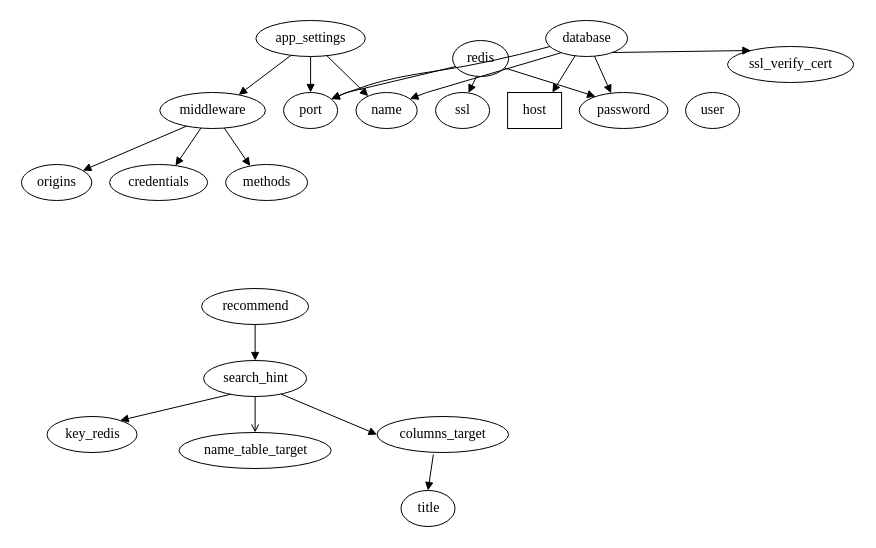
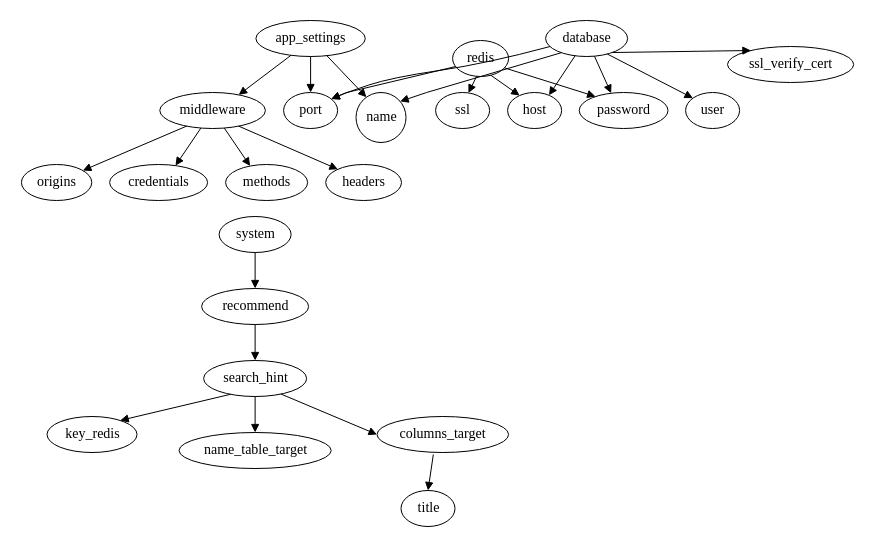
  <mxCell id="0" />
  <mxCell id="1" parent="0" />
  <mxCell id="2" value="&lt;font style='font-size: 14.0px;' face='Times New Roman,serif' color='#000000'&gt;app_settings&lt;/font&gt;" style="ellipse;verticalAlign=middle;html=1;rounded=0;labelBackgroundColor=none;strokeColor=black;fillColor=none;strokeWidth=1;dashed=0;" parent="1" vertex="1"><mxGeometry x="255.41" y="20" width="109.38" height="36" as="geometry" /></mxCell>
  <mxCell id="3" value="&lt;font style='font-size: 14.0px;' face='Times New Roman,serif' color='#000000'&gt;port&lt;/font&gt;" style="ellipse;verticalAlign=middle;html=1;rounded=0;labelBackgroundColor=none;strokeColor=black;fillColor=none;strokeWidth=1;dashed=0;" parent="1" vertex="1"><mxGeometry x="283.1" y="92" width="54" height="36" as="geometry" /></mxCell>
- <mxCell id="4" value="&lt;font style='font-size: 14.0px;' face='Times New Roman,serif' color='#000000'&gt;name&lt;/font&gt;" style="ellipse;verticalAlign=middle;html=1;rounded=0;labelBackgroundColor=none;strokeColor=black;fillColor=none;strokeWidth=1;dashed=0;" parent="1" vertex="1"><mxGeometry x="355.51" y="92" width="61.18" height="36" as="geometry" /></mxCell>
+ <mxCell id="4" value="&lt;font style='font-size: 14.0px;' face='Times New Roman,serif' color='#000000'&gt;name&lt;/font&gt;" style="ellipse;verticalAlign=middle;html=1;rounded=0;labelBackgroundColor=none;strokeColor=black;fillColor=none;strokeWidth=1;dashed=0;" parent="1" vertex="1"><mxGeometry x="355.51" y="92" width="50" height="50" as="geometry" /></mxCell>
  <mxCell id="5" value="&lt;font style='font-size: 14.0px;' face='Times New Roman,serif' color='#000000'&gt;middleware&lt;/font&gt;" style="ellipse;verticalAlign=middle;html=1;rounded=0;labelBackgroundColor=none;strokeColor=black;fillColor=none;strokeWidth=1;dashed=0;" parent="1" vertex="1"><mxGeometry x="159.31" y="92" width="105.58" height="36" as="geometry" /></mxCell>
  <mxCell id="6" value="&lt;font style='font-size: 14.0px;' face='Times New Roman,serif' color='#000000'&gt;origins&lt;/font&gt;" style="ellipse;verticalAlign=middle;html=1;rounded=0;labelBackgroundColor=none;strokeColor=black;fillColor=none;strokeWidth=1;dashed=0;" parent="1" vertex="1"><mxGeometry x="20.91" y="164" width="70.38" height="36" as="geometry" /></mxCell>
  <mxCell id="7" value="&lt;font style='font-size: 14.0px;' face='Times New Roman,serif' color='#000000'&gt;credentials&lt;/font&gt;" style="ellipse;verticalAlign=middle;html=1;rounded=0;labelBackgroundColor=none;strokeColor=black;fillColor=none;strokeWidth=1;dashed=0;" parent="1" vertex="1"><mxGeometry x="109.11" y="164" width="97.98" height="36" as="geometry" /></mxCell>
  <mxCell id="8" value="&lt;font style='font-size: 14.0px;' face='Times New Roman,serif' color='#000000'&gt;methods&lt;/font&gt;" style="ellipse;verticalAlign=middle;html=1;rounded=0;labelBackgroundColor=none;strokeColor=black;fillColor=none;strokeWidth=1;dashed=0;" parent="1" vertex="1"><mxGeometry x="225.1" y="164" width="82" height="36" as="geometry" /></mxCell>
+ <mxCell id="9" value="&lt;font style='font-size: 14.0px;' face='Times New Roman,serif' color='#000000'&gt;headers&lt;/font&gt;" style="ellipse;verticalAlign=middle;html=1;rounded=0;labelBackgroundColor=none;strokeColor=black;fillColor=none;strokeWidth=1;dashed=0;" parent="1" vertex="1"><mxGeometry x="325.21" y="164" width="75.78" height="36" as="geometry" /></mxCell>
  <mxCell id="10" value="&lt;font style='font-size: 14.0px;' face='Times New Roman,serif' color='#000000'&gt;redis&lt;/font&gt;" style="ellipse;verticalAlign=middle;html=1;rounded=0;labelBackgroundColor=none;strokeColor=black;fillColor=none;strokeWidth=1;dashed=0;" parent="1" vertex="1"><mxGeometry x="452.1" y="40" width="56" height="36" as="geometry" /></mxCell>
- <mxCell id="11" value="&lt;font style='font-size: 14.0px;' face='Times New Roman,serif' color='#000000'&gt;host&lt;/font&gt;" style="verticalAlign=middle;html=1;labelBackgroundColor=none;strokeColor=black;fillColor=none;strokeWidth=1;dashed=0;rounded=0;" parent="1" vertex="1"><mxGeometry x="507.1" y="92" width="54" height="36" as="geometry" /></mxCell>
+ <mxCell id="11" value="&lt;font style='font-size: 14.0px;' face='Times New Roman,serif' color='#000000'&gt;host&lt;/font&gt;" style="ellipse;verticalAlign=middle;html=1;rounded=0;labelBackgroundColor=none;strokeColor=black;fillColor=none;strokeWidth=1;dashed=0;" parent="1" vertex="1"><mxGeometry x="507.1" y="92" width="54" height="36" as="geometry" /></mxCell>
  <mxCell id="12" value="&lt;font style='font-size: 14.0px;' face='Times New Roman,serif' color='#000000'&gt;password&lt;/font&gt;" style="ellipse;verticalAlign=middle;html=1;rounded=0;labelBackgroundColor=none;strokeColor=black;fillColor=none;strokeWidth=1;dashed=0;" parent="1" vertex="1"><mxGeometry x="578.71" y="92" width="88.78" height="36" as="geometry" /></mxCell>
  <mxCell id="13" value="&lt;font style='font-size: 14.0px;' face='Times New Roman,serif' color='#000000'&gt;ssl&lt;/font&gt;" style="ellipse;verticalAlign=middle;html=1;rounded=0;labelBackgroundColor=none;strokeColor=black;fillColor=none;strokeWidth=1;dashed=0;" parent="1" vertex="1"><mxGeometry x="435.1" y="92" width="54" height="36" as="geometry" /></mxCell>
  <mxCell id="14" value="&lt;font style='font-size: 14.0px;' face='Times New Roman,serif' color='#000000'&gt;database&lt;/font&gt;" style="ellipse;verticalAlign=middle;html=1;rounded=0;labelBackgroundColor=none;strokeColor=black;fillColor=none;strokeWidth=1;dashed=0;" parent="1" vertex="1"><mxGeometry x="545.1" y="20" width="82" height="36" as="geometry" /></mxCell>
  <mxCell id="15" value="&lt;font style='font-size: 14.0px;' face='Times New Roman,serif' color='#000000'&gt;user&lt;/font&gt;" style="ellipse;verticalAlign=middle;html=1;rounded=0;labelBackgroundColor=none;strokeColor=black;fillColor=none;strokeWidth=1;dashed=0;" parent="1" vertex="1"><mxGeometry x="685.1" y="92" width="54" height="36" as="geometry" /></mxCell>
  <mxCell id="16" value="&lt;font style='font-size: 14.0px;' face='Times New Roman,serif' color='#000000'&gt;ssl_verify_cert&lt;/font&gt;" style="ellipse;verticalAlign=middle;html=1;rounded=0;labelBackgroundColor=none;strokeColor=black;fillColor=none;strokeWidth=1;dashed=0;" parent="1" vertex="1"><mxGeometry x="727" y="46" width="126.18" height="36" as="geometry" /></mxCell>
+ <mxCell id="17" value="&lt;font style='font-size: 14.0px;' face='Times New Roman,serif' color='#000000'&gt;system&lt;/font&gt;" style="ellipse;verticalAlign=middle;html=1;rounded=0;labelBackgroundColor=none;strokeColor=black;fillColor=none;strokeWidth=1;dashed=0;" parent="1" vertex="1"><mxGeometry x="218.61" y="216" width="72" height="36" as="geometry" /></mxCell>
  <mxCell id="18" value="&lt;font style='font-size: 14.0px;' face='Times New Roman,serif' color='#000000'&gt;recommend&lt;/font&gt;" style="ellipse;verticalAlign=middle;html=1;rounded=0;labelBackgroundColor=none;strokeColor=black;fillColor=none;strokeWidth=1;dashed=0;" parent="1" vertex="1"><mxGeometry x="201.11" y="288" width="107" height="36" as="geometry" /></mxCell>
  <mxCell id="19" value="&lt;font style='font-size: 14.0px;' face='Times New Roman,serif' color='#000000'&gt;search_hint&lt;/font&gt;" style="ellipse;verticalAlign=middle;html=1;rounded=0;labelBackgroundColor=none;strokeColor=black;fillColor=none;strokeWidth=1;dashed=0;" parent="1" vertex="1"><mxGeometry x="203.11" y="360" width="103" height="36" as="geometry" /></mxCell>
  <mxCell id="20" value="&lt;font style='font-size: 14.0px;' face='Times New Roman,serif' color='#000000'&gt;key_redis&lt;/font&gt;" style="ellipse;verticalAlign=middle;html=1;rounded=0;labelBackgroundColor=none;strokeColor=black;fillColor=none;strokeWidth=1;dashed=0;" parent="1" vertex="1"><mxGeometry x="46.52" y="416" width="90" height="36" as="geometry" /></mxCell>
  <mxCell id="21" value="&lt;font style='font-size: 14.0px;' face='Times New Roman,serif' color='#000000'&gt;name_table_target&lt;/font&gt;" style="ellipse;verticalAlign=middle;html=1;rounded=0;labelBackgroundColor=none;strokeColor=black;fillColor=none;strokeWidth=1;dashed=0;" parent="1" vertex="1"><mxGeometry x="178.52" y="432" width="152.18" height="36" as="geometry" /></mxCell>
  <mxCell id="22" value="&lt;font style='font-size: 14.0px;' face='Times New Roman,serif' color='#000000'&gt;columns_target&lt;/font&gt;" style="ellipse;verticalAlign=middle;html=1;rounded=0;labelBackgroundColor=none;strokeColor=black;fillColor=none;strokeWidth=1;dashed=0;" parent="1" vertex="1"><mxGeometry x="376.52" y="416" width="131.58" height="36" as="geometry" /></mxCell>
  <mxCell id="23" value="&lt;font style='font-size: 14.0px;' face='Times New Roman,serif' color='#000000'&gt;title&lt;/font&gt;" style="ellipse;verticalAlign=middle;html=1;rounded=0;labelBackgroundColor=none;strokeColor=black;fillColor=none;strokeWidth=1;dashed=0;" parent="1" vertex="1"><mxGeometry x="400.51" y="490" width="54" height="36" as="geometry" /></mxCell>
  <mxCell id="24" style="html=1;endArrow=block;dashed=0;endFill=1;startArrow=none;startFill=0;fillColor=black;strokeColor=black;strokeWidth=1;rounded=0;exitX=0.5;exitY=1.0;entryX=0.5;entryY=0.0;" parent="1" source="2" target="3" edge="1"><mxGeometry relative="1" as="geometry"><mxPoint x="310.1" y="56.3" as="sourcePoint" /><mxPoint x="310.1" y="81.89" as="targetPoint" /></mxGeometry></mxCell>
  <mxCell id="25" style="html=1;endArrow=block;dashed=0;endFill=1;startArrow=none;startFill=0;fillColor=black;strokeColor=black;strokeWidth=1;rounded=0;exitX=0.661;exitY=1.0;entryX=0.121;entryY=0.0;" parent="1" source="2" target="4" edge="1"><mxGeometry relative="1" as="geometry"><mxPoint x="327.72" y="55.24" as="sourcePoint" /><mxPoint x="362.93" y="87.66" as="targetPoint" /></mxGeometry></mxCell>
  <mxCell id="26" style="html=1;endArrow=block;dashed=0;endFill=1;startArrow=none;startFill=0;fillColor=black;strokeColor=black;strokeWidth=1;rounded=0;exitX=0.301;exitY=1.0;entryX=0.785;entryY=0.0;" parent="1" source="2" target="5" edge="1"><mxGeometry relative="1" as="geometry"><mxPoint x="288.35" y="54.54" as="sourcePoint" /><mxPoint x="242.19" y="87.5" as="targetPoint" /></mxGeometry></mxCell>
  <mxCell id="27" style="html=1;endArrow=block;dashed=0;endFill=1;startArrow=none;startFill=0;fillColor=black;strokeColor=black;strokeWidth=1;rounded=0;exitX=0.208;exitY=1.0;entryX=1.0;entryY=0.039;" parent="1" source="5" target="6" edge="1"><mxGeometry relative="1" as="geometry"><mxPoint x="181.28" y="124.83" as="sourcePoint" /><mxPoint x="90.82" y="165.42" as="targetPoint" /></mxGeometry></mxCell>
  <mxCell id="28" style="html=1;endArrow=block;dashed=0;endFill=1;startArrow=none;startFill=0;fillColor=black;strokeColor=black;strokeWidth=1;rounded=0;exitX=0.379;exitY=1.0;entryX=0.693;entryY=0.0;" parent="1" source="5" target="7" edge="1"><mxGeometry relative="1" as="geometry"><mxPoint x="199.3" y="127.59" as="sourcePoint" /><mxPoint x="176.99" y="156.5" as="targetPoint" /></mxGeometry></mxCell>
  <mxCell id="29" style="html=1;endArrow=block;dashed=0;endFill=1;startArrow=none;startFill=0;fillColor=black;strokeColor=black;strokeWidth=1;rounded=0;exitX=0.621;exitY=1.0;entryX=0.27;entryY=0.0;" parent="1" source="5" target="8" edge="1"><mxGeometry relative="1" as="geometry"><mxPoint x="224.89" y="127.59" as="sourcePoint" /><mxPoint x="247.2" y="156.5" as="targetPoint" /></mxGeometry></mxCell>
+ <mxCell id="30" style="html=1;endArrow=block;dashed=0;endFill=1;startArrow=none;startFill=0;fillColor=black;strokeColor=black;strokeWidth=1;rounded=0;exitX=0.786;exitY=1.0;entryX=0.035;entryY=0.0;" parent="1" source="5" target="9" edge="1"><mxGeometry relative="1" as="geometry"><mxPoint x="242.29" y="125" as="sourcePoint" /><mxPoint x="327.86" y="164.67" as="targetPoint" /></mxGeometry></mxCell>
  <mxCell id="31" style="html=1;endArrow=block;dashed=0;endFill=1;startArrow=none;startFill=0;fillColor=black;strokeColor=black;strokeWidth=1;rounded=0;exitX=0.0;exitY=0.776;entryX=1.0;entryY=0.068;" parent="1" source="10" target="3" edge="1"><mxGeometry relative="1" as="geometry"><mxPoint x="456.19" y="47.92" as="sourcePoint" /><mxPoint x="340.58" y="94.44" as="targetPoint" /><Array as="points"><mxPoint x="346.1" y="92" /></Array></mxGeometry></mxCell>
+ <mxCell id="32" style="html=1;endArrow=block;dashed=0;endFill=1;startArrow=none;startFill=0;fillColor=black;strokeColor=black;strokeWidth=1;rounded=0;exitX=0.714;exitY=1.0;entryX=0.163;entryY=0.0;" parent="1" source="10" target="11" edge="1"><mxGeometry relative="1" as="geometry"><mxPoint x="492.08" y="54.54" as="sourcePoint" /><mxPoint x="515.88" y="85.39" as="targetPoint" /></mxGeometry></mxCell>
  <mxCell id="33" style="html=1;endArrow=block;dashed=0;endFill=1;startArrow=none;startFill=0;fillColor=black;strokeColor=black;strokeWidth=1;rounded=0;exitX=1.0;exitY=0.823;entryX=0.093;entryY=0.0;" parent="1" source="10" target="12" edge="1"><mxGeometry relative="1" as="geometry"><mxPoint x="501.82" y="49.63" as="sourcePoint" /><mxPoint x="586.95" y="91.31" as="targetPoint" /></mxGeometry></mxCell>
  <mxCell id="34" style="html=1;endArrow=block;dashed=0;endFill=1;startArrow=none;startFill=0;fillColor=black;strokeColor=black;strokeWidth=1;rounded=0;exitX=0.422;exitY=1.0;entryX=0.627;entryY=0.0;" parent="1" source="10" target="13" edge="1"><mxGeometry relative="1" as="geometry"><mxPoint x="475.74" y="55.95" as="sourcePoint" /><mxPoint x="468.96" y="82.31" as="targetPoint" /></mxGeometry></mxCell>
  <mxCell id="35" style="html=1;endArrow=block;dashed=0;endFill=1;startArrow=none;startFill=0;fillColor=black;strokeColor=black;strokeWidth=1;curved=1;exitX=0.0;exitY=0.772;entryX=1.0;entryY=0.059;" parent="1" source="14" target="3" edge="1"><mxGeometry relative="1" as="geometry"><mxPoint x="551.4" y="47.79" as="sourcePoint" /><mxPoint x="340.28" y="94.13" as="targetPoint" /><Array as="points"><mxPoint x="486.881" y="62.9" /><mxPoint x="390.334" y="77.127" /><mxPoint x="346.1" y="92" /></Array></mxGeometry></mxCell>
  <mxCell id="36" style="html=1;endArrow=block;dashed=0;endFill=1;startArrow=none;startFill=0;fillColor=black;strokeColor=black;strokeWidth=1;rounded=0;exitX=0.101;exitY=1.0;entryX=1.0;entryY=0.073;" parent="1" source="14" target="4" edge="1"><mxGeometry relative="1" as="geometry"><mxPoint x="553.34" y="48.99" as="sourcePoint" /><mxPoint x="419.36" y="94.62" as="targetPoint" /><Array as="points"><mxPoint x="426.1" y="92" /></Array></mxGeometry></mxCell>
  <mxCell id="37" style="html=1;endArrow=block;dashed=0;endFill=1;startArrow=none;startFill=0;fillColor=black;strokeColor=black;strokeWidth=1;rounded=0;exitX=0.353;exitY=1.0;entryX=0.829;entryY=0.0;" parent="1" source="14" target="11" edge="1"><mxGeometry relative="1" as="geometry"><mxPoint x="574.04" y="55.24" as="sourcePoint" /><mxPoint x="551.84" y="85.11" as="targetPoint" /></mxGeometry></mxCell>
  <mxCell id="38" style="html=1;endArrow=block;dashed=0;endFill=1;startArrow=none;startFill=0;fillColor=black;strokeColor=black;strokeWidth=1;rounded=0;exitX=0.607;exitY=1.0;entryX=0.345;entryY=0.0;" parent="1" source="14" target="12" edge="1"><mxGeometry relative="1" as="geometry"><mxPoint x="594.87" y="55.59" as="sourcePoint" /><mxPoint x="609.32" y="82.93" as="targetPoint" /></mxGeometry></mxCell>
+ <mxCell id="39" style="html=1;endArrow=block;dashed=0;endFill=1;startArrow=none;startFill=0;fillColor=black;strokeColor=black;strokeWidth=1;rounded=0;exitX=0.8;exitY=1.0;entryX=0.0;entryY=0.021;" parent="1" source="14" target="15" edge="1"><mxGeometry relative="1" as="geometry"><mxPoint x="610.69" y="52.66" as="sourcePoint" /><mxPoint x="682.87" y="92.76" as="targetPoint" /></mxGeometry></mxCell>
  <mxCell id="40" style="html=1;endArrow=block;dashed=0;endFill=1;startArrow=none;startFill=0;fillColor=black;strokeColor=black;strokeWidth=1;rounded=0;exitX=0.903;exitY=1.0;entryX=0.091;entryY=0.0;" parent="1" source="14" target="16" edge="1"><mxGeometry relative="1" as="geometry"><mxPoint x="619.13" y="48.88" as="sourcePoint" /><mxPoint x="768.45" y="93.55" as="targetPoint" /></mxGeometry></mxCell>
+ <mxCell id="41" style="html=1;endArrow=block;dashed=0;endFill=1;startArrow=none;startFill=0;fillColor=black;strokeColor=black;strokeWidth=1;rounded=0;exitX=0.5;exitY=1.0;entryX=0.5;entryY=0.0;" parent="1" source="17" target="18" edge="1"><mxGeometry relative="1" as="geometry"><mxPoint x="254.61" y="252.3" as="sourcePoint" /><mxPoint x="254.61" y="277.89" as="targetPoint" /></mxGeometry></mxCell>
  <mxCell id="42" style="html=1;endArrow=block;dashed=0;endFill=1;startArrow=none;startFill=0;fillColor=black;strokeColor=black;strokeWidth=1;rounded=0;exitX=0.5;exitY=1.0;entryX=0.5;entryY=0.0;" parent="1" source="18" target="19" edge="1"><mxGeometry relative="1" as="geometry"><mxPoint x="254.61" y="324.3" as="sourcePoint" /><mxPoint x="254.61" y="349.89" as="targetPoint" /></mxGeometry></mxCell>
  <mxCell id="43" style="html=1;endArrow=block;dashed=0;endFill=1;startArrow=none;startFill=0;fillColor=black;strokeColor=black;strokeWidth=1;rounded=0;exitX=0.227;exitY=1.0;entryX=0.904;entryY=0.0;" parent="1" source="19" target="20" edge="1"><mxGeometry relative="1" as="geometry"><mxPoint x="926.49" y="157.17" as="sourcePoint" /><mxPoint x="851.97" y="194.69" as="targetPoint" /></mxGeometry></mxCell>
- <mxCell id="44" style="html=1;endArrow=open;dashed=0;endFill=1;startArrow=none;startFill=0;fillColor=black;strokeColor=black;strokeWidth=1;rounded=0;exitX=0.5;exitY=1.0;entryX=0.5;entryY=0.0;" parent="1" source="19" target="21" edge="1"><mxGeometry relative="1" as="geometry"><mxPoint x="254.61" y="396.3" as="sourcePoint" /><mxPoint x="254.61" y="421.89" as="targetPoint" /></mxGeometry></mxCell>
+ <mxCell id="44" style="html=1;endArrow=block;dashed=0;endFill=1;startArrow=none;startFill=0;fillColor=black;strokeColor=black;strokeWidth=1;rounded=0;exitX=0.5;exitY=1.0;entryX=0.5;entryY=0.0;" parent="1" source="19" target="21" edge="1"><mxGeometry relative="1" as="geometry"><mxPoint x="254.61" y="396.3" as="sourcePoint" /><mxPoint x="254.61" y="421.89" as="targetPoint" /></mxGeometry></mxCell>
  <mxCell id="45" style="html=1;endArrow=block;dashed=0;endFill=1;startArrow=none;startFill=0;fillColor=black;strokeColor=black;strokeWidth=1;rounded=0;exitX=0.799;exitY=1.0;entryX=0;entryY=0.5;entryDx=0;entryDy=0;" parent="1" source="19" target="22" edge="1"><mxGeometry relative="1" as="geometry"><mxPoint x="285.46" y="392.5" as="sourcePoint" /><mxPoint x="378.499" y="434.954" as="targetPoint" /></mxGeometry></mxCell>
  <mxCell id="46" style="html=1;endArrow=block;dashed=0;endFill=1;startArrow=none;startFill=0;fillColor=black;strokeColor=black;strokeWidth=1;rounded=0;exitX=0.428;exitY=1.056;entryX=0.5;entryY=0.0;exitDx=0;exitDy=0;exitPerimeter=0;" parent="1" source="22" target="23" edge="1"><mxGeometry relative="1" as="geometry"><mxPoint x="414.61" y="468" as="sourcePoint" /><mxPoint x="414.61" y="493.89" as="targetPoint" /></mxGeometry></mxCell>
